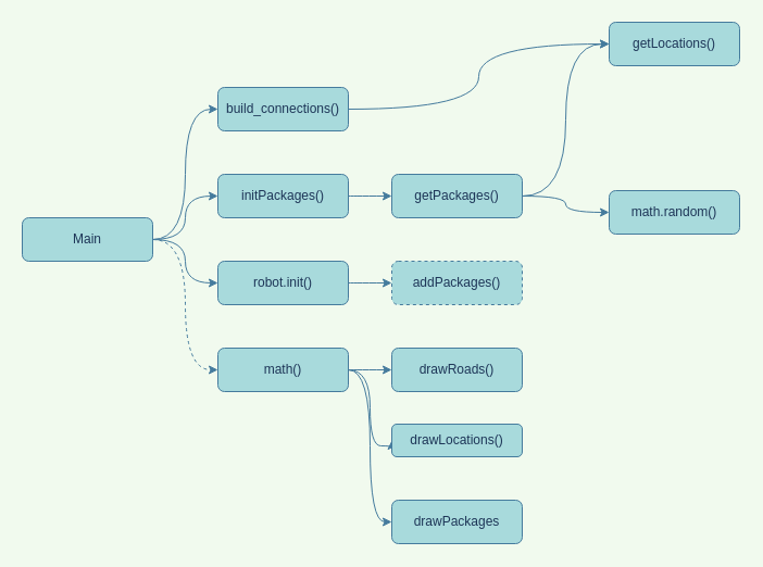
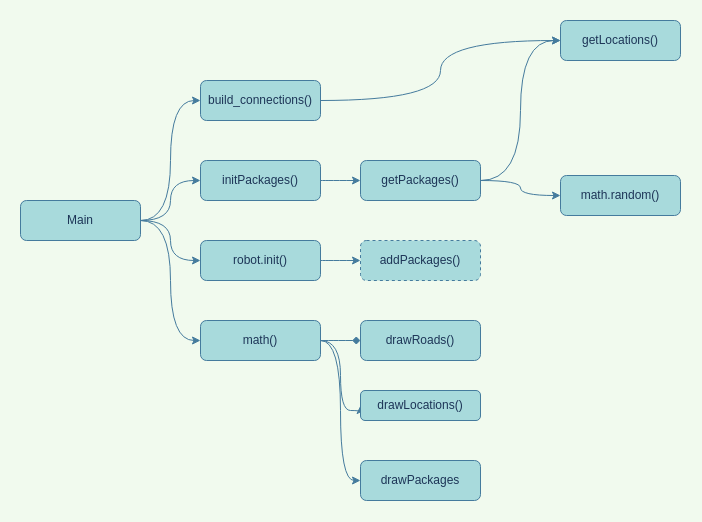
  <mxCell id="0" />
  <mxCell id="1" parent="0" />
  <mxCell id="2" style="edgeStyle=orthogonalEdgeStyle;orthogonalLoop=1;jettySize=auto;html=1;entryX=0;entryY=0.5;entryDx=0;entryDy=0;labelBackgroundColor=#F1FAEE;strokeColor=#457B9D;fontColor=#1D3557;curved=1;" edge="1" parent="1" source="6" target="8"><mxGeometry relative="1" as="geometry" /></mxCell>
  <mxCell id="3" style="edgeStyle=orthogonalEdgeStyle;orthogonalLoop=1;jettySize=auto;html=1;labelBackgroundColor=#F1FAEE;strokeColor=#457B9D;fontColor=#1D3557;curved=1;" edge="1" parent="1" source="6" target="10"><mxGeometry relative="1" as="geometry" /></mxCell>
  <mxCell id="4" style="edgeStyle=orthogonalEdgeStyle;orthogonalLoop=1;jettySize=auto;html=1;entryX=0;entryY=0.5;entryDx=0;entryDy=0;labelBackgroundColor=#F1FAEE;strokeColor=#457B9D;fontColor=#1D3557;curved=1;" edge="1" parent="1" source="6" target="12"><mxGeometry relative="1" as="geometry" /></mxCell>
- <mxCell id="5" style="edgeStyle=orthogonalEdgeStyle;orthogonalLoop=1;jettySize=auto;html=1;entryX=0;entryY=0.5;entryDx=0;entryDy=0;labelBackgroundColor=#F1FAEE;strokeColor=#457B9D;fontColor=#1D3557;curved=1;dashed=1;" edge="1" parent="1" source="6" target="16"><mxGeometry relative="1" as="geometry" /></mxCell>
+ <mxCell id="5" style="edgeStyle=orthogonalEdgeStyle;orthogonalLoop=1;jettySize=auto;html=1;entryX=0;entryY=0.5;entryDx=0;entryDy=0;labelBackgroundColor=#F1FAEE;strokeColor=#457B9D;fontColor=#1D3557;curved=1;" edge="1" parent="1" source="6" target="16"><mxGeometry relative="1" as="geometry" /></mxCell>
  <mxCell id="6" value="Main" style="rounded=1;whiteSpace=wrap;html=1;fontSize=12;glass=0;strokeWidth=1;shadow=0;fillColor=#A8DADC;strokeColor=#457B9D;fontColor=#1D3557;" parent="1" vertex="1"><mxGeometry x="20" y="200" width="120" height="40" as="geometry" /></mxCell>
  <mxCell id="7" style="edgeStyle=orthogonalEdgeStyle;orthogonalLoop=1;jettySize=auto;html=1;entryX=0;entryY=0.5;entryDx=0;entryDy=0;labelBackgroundColor=#F1FAEE;strokeColor=#457B9D;fontColor=#1D3557;curved=1;" edge="1" parent="1" source="8" target="17"><mxGeometry relative="1" as="geometry" /></mxCell>
  <mxCell id="8" value="build_connections()" style="rounded=1;whiteSpace=wrap;html=1;fontSize=12;glass=0;strokeWidth=1;shadow=0;fillColor=#A8DADC;strokeColor=#457B9D;fontColor=#1D3557;" vertex="1" parent="1"><mxGeometry x="200" y="80" width="120" height="40" as="geometry" /></mxCell>
  <mxCell id="9" style="edgeStyle=orthogonalEdgeStyle;rounded=0;orthogonalLoop=1;jettySize=auto;html=1;entryX=0;entryY=0.5;entryDx=0;entryDy=0;labelBackgroundColor=#F1FAEE;strokeColor=#457B9D;fontColor=#1D3557;curved=1;" edge="1" parent="1" source="10" target="20"><mxGeometry relative="1" as="geometry" /></mxCell>
  <mxCell id="10" value="initPackages()" style="rounded=1;whiteSpace=wrap;html=1;fontSize=12;glass=0;strokeWidth=1;shadow=0;fillColor=#A8DADC;strokeColor=#457B9D;fontColor=#1D3557;" vertex="1" parent="1"><mxGeometry x="200" y="160" width="120" height="40" as="geometry" /></mxCell>
  <mxCell id="11" style="edgeStyle=orthogonalEdgeStyle;rounded=0;orthogonalLoop=1;jettySize=auto;html=1;labelBackgroundColor=#F1FAEE;strokeColor=#457B9D;fontColor=#1D3557;curved=1;" edge="1" parent="1" source="12" target="22"><mxGeometry relative="1" as="geometry" /></mxCell>
  <mxCell id="12" value="robot.init()" style="rounded=1;whiteSpace=wrap;html=1;fontSize=12;glass=0;strokeWidth=1;shadow=0;fillColor=#A8DADC;strokeColor=#457B9D;fontColor=#1D3557;" vertex="1" parent="1"><mxGeometry x="200" y="240" width="120" height="40" as="geometry" /></mxCell>
- <mxCell id="13" style="edgeStyle=orthogonalEdgeStyle;orthogonalLoop=1;jettySize=auto;html=1;labelBackgroundColor=#F1FAEE;strokeColor=#457B9D;fontColor=#1D3557;curved=1;" edge="1" parent="1" source="16" target="23"><mxGeometry relative="1" as="geometry" /></mxCell>
+ <mxCell id="13" style="edgeStyle=orthogonalEdgeStyle;orthogonalLoop=1;jettySize=auto;html=1;labelBackgroundColor=#F1FAEE;strokeColor=#457B9D;fontColor=#1D3557;curved=1;endArrow=diamond;" edge="1" parent="1" source="16" target="23"><mxGeometry relative="1" as="geometry" /></mxCell>
  <mxCell id="14" style="edgeStyle=orthogonalEdgeStyle;orthogonalLoop=1;jettySize=auto;html=1;entryX=0;entryY=0.5;entryDx=0;entryDy=0;labelBackgroundColor=#F1FAEE;strokeColor=#457B9D;fontColor=#1D3557;curved=1;" edge="1" parent="1" source="16" target="24"><mxGeometry relative="1" as="geometry"><Array as="points"><mxPoint x="340" y="340" /><mxPoint x="340" y="410" /></Array></mxGeometry></mxCell>
  <mxCell id="15" style="edgeStyle=orthogonalEdgeStyle;orthogonalLoop=1;jettySize=auto;html=1;entryX=0;entryY=0.5;entryDx=0;entryDy=0;labelBackgroundColor=#F1FAEE;strokeColor=#457B9D;fontColor=#1D3557;curved=1;" edge="1" parent="1" source="16" target="25"><mxGeometry relative="1" as="geometry"><Array as="points"><mxPoint x="340" y="340" /><mxPoint x="340" y="480" /></Array></mxGeometry></mxCell>
  <mxCell id="16" value="math()" style="rounded=1;whiteSpace=wrap;html=1;fontSize=12;glass=0;strokeWidth=1;shadow=0;fillColor=#A8DADC;strokeColor=#457B9D;fontColor=#1D3557;" vertex="1" parent="1"><mxGeometry x="200" y="320" width="120" height="40" as="geometry" /></mxCell>
  <mxCell id="17" value="getLocations()" style="rounded=1;whiteSpace=wrap;html=1;fontSize=12;glass=0;strokeWidth=1;shadow=0;fillColor=#A8DADC;strokeColor=#457B9D;fontColor=#1D3557;" vertex="1" parent="1"><mxGeometry x="560" y="20" width="120" height="40" as="geometry" /></mxCell>
  <mxCell id="18" style="edgeStyle=orthogonalEdgeStyle;orthogonalLoop=1;jettySize=auto;html=1;entryX=0;entryY=0.5;entryDx=0;entryDy=0;labelBackgroundColor=#F1FAEE;strokeColor=#457B9D;fontColor=#1D3557;curved=1;" edge="1" parent="1" source="20" target="17"><mxGeometry relative="1" as="geometry" /></mxCell>
  <mxCell id="19" style="edgeStyle=orthogonalEdgeStyle;orthogonalLoop=1;jettySize=auto;html=1;labelBackgroundColor=#F1FAEE;strokeColor=#457B9D;fontColor=#1D3557;curved=1;" edge="1" parent="1" source="20" target="21"><mxGeometry relative="1" as="geometry" /></mxCell>
  <mxCell id="20" value="getPackages()" style="rounded=1;whiteSpace=wrap;html=1;fontSize=12;glass=0;strokeWidth=1;shadow=0;fillColor=#A8DADC;strokeColor=#457B9D;fontColor=#1D3557;" vertex="1" parent="1"><mxGeometry x="360" y="160" width="120" height="40" as="geometry" /></mxCell>
  <mxCell id="21" value="math.random()" style="rounded=1;whiteSpace=wrap;html=1;fontSize=12;glass=0;strokeWidth=1;shadow=0;fillColor=#A8DADC;strokeColor=#457B9D;fontColor=#1D3557;" vertex="1" parent="1"><mxGeometry x="560" y="175" width="120" height="40" as="geometry" /></mxCell>
  <mxCell id="22" value="addPackages()" style="rounded=1;whiteSpace=wrap;html=1;fontSize=12;glass=0;strokeWidth=1;shadow=0;fillColor=#A8DADC;strokeColor=#457B9D;fontColor=#1D3557;dashed=1;" vertex="1" parent="1"><mxGeometry x="360" y="240" width="120" height="40" as="geometry" /></mxCell>
  <mxCell id="23" value="drawRoads()" style="rounded=1;whiteSpace=wrap;html=1;fontSize=12;glass=0;strokeWidth=1;shadow=0;fillColor=#A8DADC;strokeColor=#457B9D;fontColor=#1D3557;" vertex="1" parent="1"><mxGeometry x="360" y="320" width="120" height="40" as="geometry" /></mxCell>
  <mxCell id="24" value="drawLocations()" style="rounded=1;whiteSpace=wrap;html=1;fontSize=12;glass=0;strokeWidth=1;shadow=0;fillColor=#A8DADC;strokeColor=#457B9D;fontColor=#1D3557;" vertex="1" parent="1"><mxGeometry x="360" y="390" width="120" height="30" as="geometry" /></mxCell>
  <mxCell id="25" value="drawPackages" style="rounded=1;whiteSpace=wrap;html=1;fontSize=12;glass=0;strokeWidth=1;shadow=0;fillColor=#A8DADC;strokeColor=#457B9D;fontColor=#1D3557;" vertex="1" parent="1"><mxGeometry x="360" y="460" width="120" height="40" as="geometry" /></mxCell>
